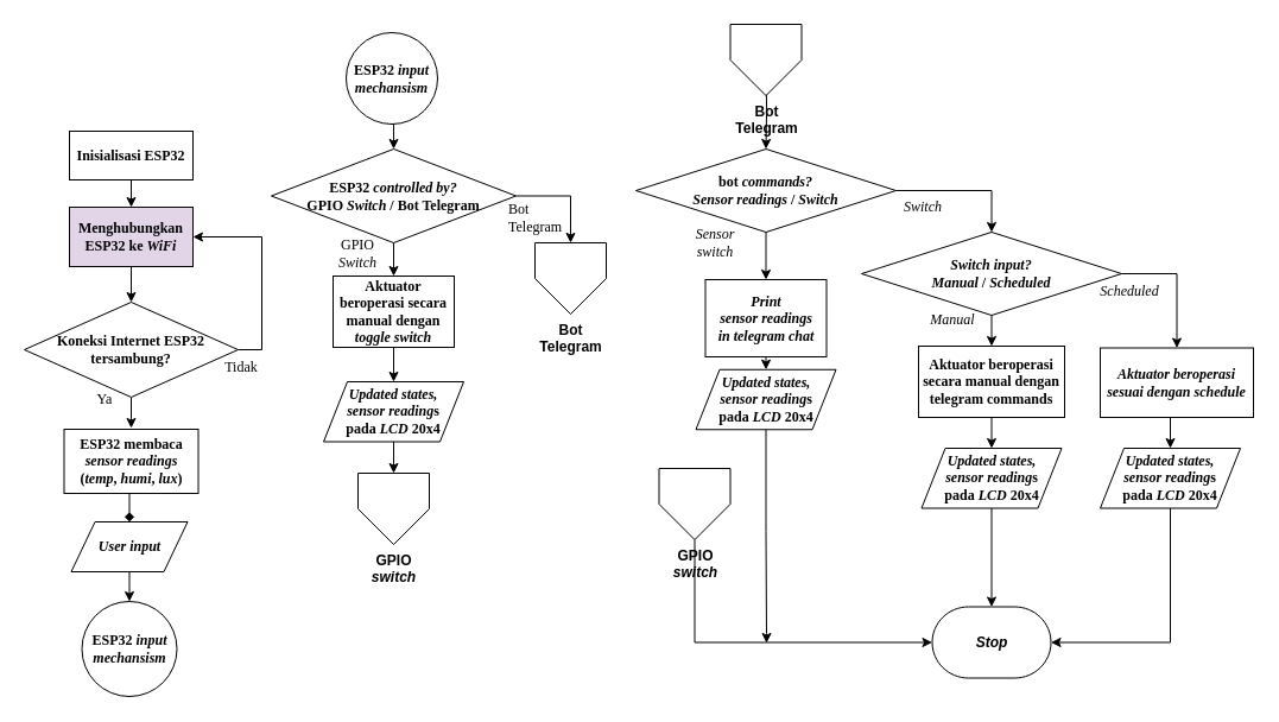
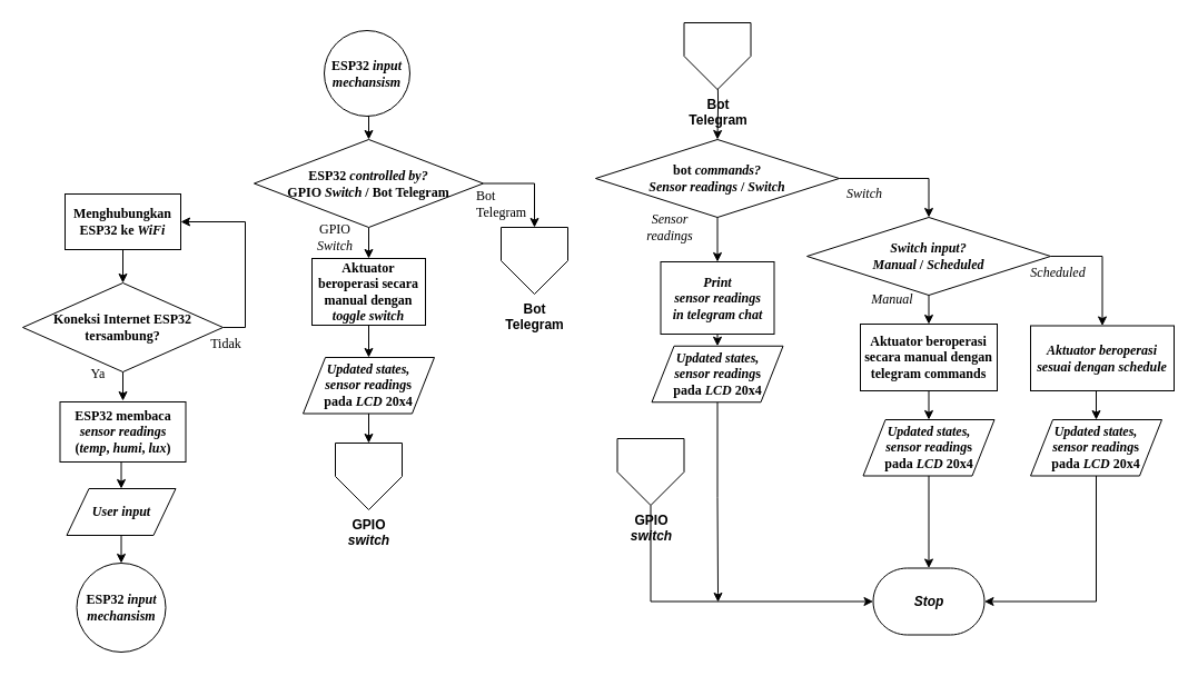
  <mxCell id="0" />
  <mxCell id="1" parent="0" />
- <mxCell id="2" style="edgeStyle=orthogonalEdgeStyle;rounded=0;orthogonalLoop=1;jettySize=auto;html=1;exitX=0.5;exitY=1;exitDx=0;exitDy=0;entryX=0.5;entryY=0;entryDx=0;entryDy=0;fontFamily=Times New Roman;" parent="1" source="3" target="5" edge="1"><mxGeometry relative="1" as="geometry" /></mxCell>
- <mxCell id="3" value="&lt;b&gt;&lt;font face=&quot;Times New Roman&quot;&gt;Inisialisasi ESP32&lt;/font&gt;&lt;/b&gt;" style="rounded=0;whiteSpace=wrap;html=1;" parent="1" vertex="1"><mxGeometry x="58" y="110" width="104" height="41" as="geometry" /></mxCell>
  <mxCell id="4" style="edgeStyle=orthogonalEdgeStyle;rounded=0;orthogonalLoop=1;jettySize=auto;html=1;exitX=0.5;exitY=1;exitDx=0;exitDy=0;entryX=0.5;entryY=0;entryDx=0;entryDy=0;entryPerimeter=0;fontFamily=Times New Roman;" parent="1" source="5" target="10" edge="1"><mxGeometry relative="1" as="geometry" /></mxCell>
- <mxCell id="5" value="&lt;b&gt;&lt;font face=&quot;Times New Roman&quot;&gt;Menghubungkan ESP32 ke &lt;i&gt;WiFi&lt;/i&gt;&lt;br&gt;&lt;/font&gt;&lt;/b&gt;" style="rounded=0;whiteSpace=wrap;html=1;fillColor=#e1d5e7;" parent="1" vertex="1"><mxGeometry x="58" y="174" width="104" height="50" as="geometry" /></mxCell>
- <mxCell id="6" style="edgeStyle=orthogonalEdgeStyle;rounded=0;orthogonalLoop=1;jettySize=auto;html=1;exitX=0.5;exitY=1;exitDx=0;exitDy=0;fontFamily=Times New Roman;entryX=0.5;entryY=0;entryDx=0;entryDy=0;endArrow=diamond;" parent="1" source="7" target="26" edge="1"><mxGeometry relative="1" as="geometry"><mxPoint x="113.5" y="466" as="targetPoint" /></mxGeometry></mxCell>
+ <mxCell id="5" value="&lt;b&gt;&lt;font face=&quot;Times New Roman&quot;&gt;Menghubungkan ESP32 ke &lt;i&gt;WiFi&lt;/i&gt;&lt;br&gt;&lt;/font&gt;&lt;/b&gt;" style="rounded=0;whiteSpace=wrap;html=1;" parent="1" vertex="1"><mxGeometry x="58" y="174" width="104" height="50" as="geometry" /></mxCell>
+ <mxCell id="6" style="edgeStyle=orthogonalEdgeStyle;rounded=0;orthogonalLoop=1;jettySize=auto;html=1;exitX=0.5;exitY=1;exitDx=0;exitDy=0;fontFamily=Times New Roman;entryX=0.5;entryY=0;entryDx=0;entryDy=0;" parent="1" source="7" target="26" edge="1"><mxGeometry relative="1" as="geometry"><mxPoint x="113.5" y="466" as="targetPoint" /></mxGeometry></mxCell>
  <mxCell id="7" value="&lt;font face=&quot;Times New Roman&quot;&gt;&lt;b&gt;ESP32 membaca&lt;br&gt;&lt;i&gt;sensor readings&lt;br&gt;&lt;/i&gt;(&lt;i&gt;temp&lt;/i&gt;, &lt;i&gt;humi&lt;/i&gt;, &lt;i&gt;lux&lt;/i&gt;)&lt;br&gt;&lt;/b&gt;&lt;/font&gt;" style="rounded=0;whiteSpace=wrap;html=1;" parent="1" vertex="1"><mxGeometry x="53.5" y="361" width="113" height="54" as="geometry" /></mxCell>
  <mxCell id="8" style="edgeStyle=orthogonalEdgeStyle;rounded=0;orthogonalLoop=1;jettySize=auto;html=1;exitX=1;exitY=0.5;exitDx=0;exitDy=0;exitPerimeter=0;entryX=1;entryY=0.5;entryDx=0;entryDy=0;fontFamily=Times New Roman;" parent="1" source="10" target="5" edge="1"><mxGeometry relative="1" as="geometry" /></mxCell>
  <mxCell id="9" style="edgeStyle=orthogonalEdgeStyle;rounded=0;orthogonalLoop=1;jettySize=auto;html=1;exitX=0.5;exitY=1;exitDx=0;exitDy=0;exitPerimeter=0;fontFamily=Times New Roman;entryX=0.5;entryY=0;entryDx=0;entryDy=0;" parent="1" source="10" edge="1"><mxGeometry relative="1" as="geometry"><mxPoint x="110" y="360" as="targetPoint" /></mxGeometry></mxCell>
  <mxCell id="10" value="&lt;b&gt;&lt;font face=&quot;Times New Roman&quot;&gt;Koneksi Internet ESP32 tersambung?&lt;/font&gt;&lt;/b&gt;" style="strokeWidth=1;html=1;shape=mxgraph.flowchart.decision;whiteSpace=wrap;" parent="1" vertex="1"><mxGeometry x="20" y="254" width="180" height="80" as="geometry" /></mxCell>
  <mxCell id="11" style="edgeStyle=orthogonalEdgeStyle;rounded=0;orthogonalLoop=1;jettySize=auto;html=1;exitX=0.5;exitY=1;exitDx=0;exitDy=0;exitPerimeter=0;entryX=0.5;entryY=0;entryDx=0;entryDy=0;fontFamily=Times New Roman;" parent="1" source="13" target="18" edge="1"><mxGeometry relative="1" as="geometry" /></mxCell>
  <mxCell id="12" style="edgeStyle=orthogonalEdgeStyle;rounded=0;orthogonalLoop=1;jettySize=auto;html=1;exitX=1;exitY=0.5;exitDx=0;exitDy=0;exitPerimeter=0;fontFamily=Times New Roman;entryX=0.5;entryY=0;entryDx=0;entryDy=0;" parent="1" source="13" target="50" edge="1"><mxGeometry relative="1" as="geometry"><mxPoint x="477.5" y="204" as="targetPoint" /></mxGeometry></mxCell>
  <mxCell id="13" value="&lt;div&gt;&lt;b&gt;&lt;font face=&quot;Times New Roman&quot;&gt;ESP32&lt;/font&gt;&lt;/b&gt;&lt;b&gt;&lt;font face=&quot;Times New Roman&quot;&gt; &lt;/font&gt;&lt;/b&gt;&lt;i&gt;&lt;b&gt;&lt;font face=&quot;Times New Roman&quot;&gt;controlled &lt;/font&gt;&lt;/b&gt;&lt;b&gt;&lt;font face=&quot;Times New Roman&quot;&gt;by?&lt;/font&gt;&lt;/b&gt;&lt;/i&gt;&lt;/div&gt;&lt;div&gt;&lt;b&gt;&lt;font face=&quot;Times New Roman&quot;&gt;GPIO &lt;i&gt;Switch&lt;/i&gt; / Bot Telegram&lt;br&gt;&lt;/font&gt;&lt;/b&gt;&lt;/div&gt;" style="strokeWidth=1;html=1;shape=mxgraph.flowchart.decision;whiteSpace=wrap;" parent="1" vertex="1"><mxGeometry x="228" y="125" width="206" height="79" as="geometry" /></mxCell>
  <mxCell id="14" style="edgeStyle=orthogonalEdgeStyle;rounded=0;orthogonalLoop=1;jettySize=auto;html=1;entryX=0.5;entryY=0;entryDx=0;entryDy=0;" parent="1" source="15" target="54" edge="1"><mxGeometry relative="1" as="geometry" /></mxCell>
  <mxCell id="15" value="&lt;div&gt;&lt;b&gt;&lt;font face=&quot;Times New Roman&quot;&gt;bot &lt;/font&gt;&lt;/b&gt;&lt;i&gt;&lt;b&gt;&lt;font face=&quot;Times New Roman&quot;&gt;commands?&lt;/font&gt;&lt;/b&gt;&lt;/i&gt;&lt;/div&gt;&lt;div&gt;&lt;b&gt;&lt;font face=&quot;Times New Roman&quot;&gt;&lt;i&gt;Sensor readings&lt;/i&gt; / &lt;i&gt;Switch&lt;/i&gt; &lt;br&gt;&lt;/font&gt;&lt;/b&gt;&lt;/div&gt;" style="strokeWidth=1;html=1;shape=mxgraph.flowchart.decision;whiteSpace=wrap;" parent="1" vertex="1"><mxGeometry x="535" y="125" width="219" height="70" as="geometry" /></mxCell>
  <mxCell id="16" value="&lt;i&gt;&lt;b&gt;Stop&lt;/b&gt;&lt;/i&gt;" style="strokeWidth=1;html=1;shape=mxgraph.flowchart.terminator;whiteSpace=wrap;" parent="1" vertex="1"><mxGeometry x="784.5" y="510.5" width="100" height="60" as="geometry" /></mxCell>
  <mxCell id="17" style="edgeStyle=orthogonalEdgeStyle;rounded=0;orthogonalLoop=1;jettySize=auto;html=1;exitX=0.5;exitY=1;exitDx=0;exitDy=0;entryX=0.5;entryY=0;entryDx=0;entryDy=0;fontFamily=Times New Roman;" parent="1" source="18" target="20" edge="1"><mxGeometry relative="1" as="geometry" /></mxCell>
  <mxCell id="18" value="&lt;font face=&quot;Times New Roman&quot;&gt;&lt;b&gt;Aktuator beroperasi secara manual dengan &lt;i&gt;toggle switch&lt;br&gt;&lt;/i&gt;&lt;/b&gt;&lt;/font&gt;" style="rounded=0;whiteSpace=wrap;html=1;" parent="1" vertex="1"><mxGeometry x="280" y="232" width="102" height="60" as="geometry" /></mxCell>
  <mxCell id="19" style="edgeStyle=orthogonalEdgeStyle;rounded=0;orthogonalLoop=1;jettySize=auto;html=1;exitX=0.5;exitY=1;exitDx=0;exitDy=0;entryX=0.5;entryY=0;entryDx=0;entryDy=0;fontFamily=Times New Roman;" parent="1" source="20" target="52" edge="1"><mxGeometry relative="1" as="geometry"><mxPoint x="331" y="405.5" as="targetPoint" /></mxGeometry></mxCell>
  <mxCell id="20" value="&lt;div&gt;&lt;b&gt;&lt;font face=&quot;Times New Roman&quot;&gt;&lt;i&gt;Updated states, &lt;br&gt;sensor reading&lt;/i&gt;s&lt;br&gt; pada &lt;i&gt;LCD&lt;/i&gt; 20x4&lt;br&gt;&lt;/font&gt;&lt;/b&gt;&lt;/div&gt;&lt;b&gt;&lt;font face=&quot;Times New Roman&quot;&gt;&lt;/font&gt;&lt;/b&gt;" style="shape=parallelogram;perimeter=parallelogramPerimeter;whiteSpace=wrap;html=1;fixedSize=1;shadow=0;rounded=0;sketch=0;gradientColor=none;strokeWidth=1;" parent="1" vertex="1"><mxGeometry x="272" y="321" width="118" height="50.5" as="geometry" /></mxCell>
  <mxCell id="21" style="edgeStyle=orthogonalEdgeStyle;rounded=0;orthogonalLoop=1;jettySize=auto;html=1;exitX=0.5;exitY=1;exitDx=0;exitDy=0;fontFamily=Times New Roman;entryX=0;entryY=0.5;entryDx=0;entryDy=0;entryPerimeter=0;" parent="1" source="53" target="16" edge="1"><mxGeometry relative="1" as="geometry"><mxPoint x="573.5" y="480.5" as="sourcePoint" /></mxGeometry></mxCell>
  <mxCell id="22" value="Ya" style="text;html=1;strokeColor=none;fillColor=none;align=center;verticalAlign=middle;whiteSpace=wrap;rounded=0;shadow=0;sketch=0;strokeWidth=1;fontFamily=Times New Roman;" parent="1" vertex="1"><mxGeometry x="58" y="321" width="60" height="30" as="geometry" /></mxCell>
  <mxCell id="23" value="GPIO &lt;i&gt;Switch&lt;/i&gt;" style="text;html=1;strokeColor=none;fillColor=none;align=center;verticalAlign=middle;whiteSpace=wrap;rounded=0;shadow=0;sketch=0;strokeWidth=1;fontFamily=Times New Roman;" parent="1" vertex="1"><mxGeometry x="271" y="197.5" width="60" height="30" as="geometry" /></mxCell>
  <mxCell id="24" value="&lt;div align=&quot;left&quot;&gt;Bot Telegram&lt;br&gt;&lt;/div&gt;" style="text;html=1;strokeColor=none;fillColor=none;align=center;verticalAlign=middle;whiteSpace=wrap;rounded=0;shadow=0;sketch=0;strokeWidth=1;fontFamily=Times New Roman;" parent="1" vertex="1"><mxGeometry x="427" y="167.5" width="60" height="30" as="geometry" /></mxCell>
  <mxCell id="25" value="Tidak" style="text;html=1;strokeColor=none;fillColor=none;align=center;verticalAlign=middle;whiteSpace=wrap;rounded=0;shadow=0;sketch=0;strokeWidth=1;fontFamily=Times New Roman;" parent="1" vertex="1"><mxGeometry x="173" y="294" width="60" height="30" as="geometry" /></mxCell>
  <mxCell id="26" value="&lt;i&gt;&lt;font face=&quot;Times New Roman&quot;&gt;&lt;b&gt;User input&lt;br&gt;&lt;/b&gt;&lt;/font&gt;&lt;/i&gt;" style="shape=parallelogram;perimeter=parallelogramPerimeter;whiteSpace=wrap;html=1;fixedSize=1;shadow=0;rounded=0;sketch=0;gradientColor=none;strokeWidth=1;" parent="1" vertex="1"><mxGeometry x="59.5" y="439" width="98" height="42" as="geometry" /></mxCell>
  <mxCell id="27" style="edgeStyle=orthogonalEdgeStyle;rounded=0;orthogonalLoop=1;jettySize=auto;html=1;exitX=0.5;exitY=1;exitDx=0;exitDy=0;fontFamily=Times New Roman;entryX=0.5;entryY=0;entryDx=0;entryDy=0;" parent="1" source="26" target="28" edge="1"><mxGeometry relative="1" as="geometry"><mxPoint x="107.5" y="515" as="sourcePoint" /><mxPoint x="109" y="553" as="targetPoint" /></mxGeometry></mxCell>
  <mxCell id="28" value="&lt;b&gt;&lt;font face=&quot;Times New Roman&quot;&gt;ESP32 &lt;i&gt;input mechansism&lt;br&gt;&lt;/i&gt;&lt;/font&gt;&lt;/b&gt;" style="ellipse;whiteSpace=wrap;html=1;aspect=fixed;" parent="1" vertex="1"><mxGeometry x="68.5" y="506" width="80" height="80" as="geometry" /></mxCell>
  <mxCell id="29" value="&lt;b&gt;&lt;font face=&quot;Times New Roman&quot;&gt;ESP32 &lt;i&gt;input mechansism&lt;br&gt;&lt;/i&gt;&lt;/font&gt;&lt;/b&gt;" style="ellipse;whiteSpace=wrap;html=1;aspect=fixed;" parent="1" vertex="1"><mxGeometry x="291" y="27" width="77" height="77" as="geometry" /></mxCell>
  <mxCell id="30" style="edgeStyle=orthogonalEdgeStyle;rounded=0;orthogonalLoop=1;jettySize=auto;html=1;exitX=0.5;exitY=1;exitDx=0;exitDy=0;entryX=0.5;entryY=0;entryDx=0;entryDy=0;fontFamily=Times New Roman;entryPerimeter=0;" parent="1" source="29" target="13" edge="1"><mxGeometry relative="1" as="geometry"><mxPoint x="341" y="63.5" as="sourcePoint" /><mxPoint x="341" y="117.5" as="targetPoint" /></mxGeometry></mxCell>
  <mxCell id="31" style="edgeStyle=orthogonalEdgeStyle;rounded=0;orthogonalLoop=1;jettySize=auto;html=1;exitX=0.502;exitY=1.055;exitDx=0;exitDy=0;entryX=0.5;entryY=0;entryDx=0;entryDy=0;fontFamily=Times New Roman;entryPerimeter=0;exitPerimeter=0;" parent="1" target="15" edge="1"><mxGeometry relative="1" as="geometry"><mxPoint x="644.62" y="59.3" as="sourcePoint" /><mxPoint x="654.5" y="201.5" as="targetPoint" /></mxGeometry></mxCell>
- <mxCell id="32" value="&lt;font face=&quot;Times New Roman&quot;&gt;&lt;i&gt;Sensor switch&lt;/i&gt;&lt;/font&gt;" style="text;html=1;strokeColor=none;fillColor=none;align=center;verticalAlign=middle;whiteSpace=wrap;rounded=0;shadow=0;sketch=0;strokeWidth=1;fontFamily=Times New Roman;" parent="1" vertex="1"><mxGeometry x="572" y="189" width="60" height="30" as="geometry" /></mxCell>
+ <mxCell id="32" value="&lt;font face=&quot;Times New Roman&quot;&gt;&lt;i&gt;Sensor readings&lt;/i&gt;&lt;/font&gt;" style="text;html=1;strokeColor=none;fillColor=none;align=center;verticalAlign=middle;whiteSpace=wrap;rounded=0;shadow=0;sketch=0;strokeWidth=1;fontFamily=Times New Roman;" parent="1" vertex="1"><mxGeometry x="572" y="189" width="60" height="30" as="geometry" /></mxCell>
  <mxCell id="33" value="&lt;div&gt;&lt;i&gt;&lt;b&gt;&lt;font face=&quot;Times New Roman&quot;&gt;Switch input?&lt;/font&gt;&lt;/b&gt;&lt;/i&gt;&lt;/div&gt;&lt;div&gt;&lt;b&gt;&lt;font face=&quot;Times New Roman&quot;&gt;&lt;i&gt;Manual&lt;/i&gt; / &lt;i&gt;Scheduled&lt;/i&gt; &lt;br&gt;&lt;/font&gt;&lt;/b&gt;&lt;/div&gt;" style="strokeWidth=1;html=1;shape=mxgraph.flowchart.decision;whiteSpace=wrap;" parent="1" vertex="1"><mxGeometry x="725" y="195" width="219" height="70" as="geometry" /></mxCell>
  <mxCell id="34" style="edgeStyle=orthogonalEdgeStyle;rounded=0;orthogonalLoop=1;jettySize=auto;html=1;exitX=1;exitY=0.5;exitDx=0;exitDy=0;exitPerimeter=0;" parent="1" source="15" target="33" edge="1"><mxGeometry relative="1" as="geometry"><mxPoint x="654.5" y="205" as="sourcePoint" /><mxPoint x="654.5" y="247" as="targetPoint" /></mxGeometry></mxCell>
  <mxCell id="35" value="&lt;i&gt;Switch&lt;/i&gt;" style="text;html=1;strokeColor=none;fillColor=none;align=center;verticalAlign=middle;whiteSpace=wrap;rounded=0;shadow=0;sketch=0;strokeWidth=1;fontFamily=Times New Roman;" parent="1" vertex="1"><mxGeometry x="747" y="159" width="60" height="30" as="geometry" /></mxCell>
  <mxCell id="36" style="edgeStyle=orthogonalEdgeStyle;rounded=0;orthogonalLoop=1;jettySize=auto;html=1;" parent="1" source="37" edge="1"><mxGeometry relative="1" as="geometry"><mxPoint x="645" y="541" as="targetPoint" /><Array as="points"><mxPoint x="645" y="447" /><mxPoint x="645" y="447" /><mxPoint x="645" y="533" /></Array></mxGeometry></mxCell>
  <mxCell id="37" value="&lt;div&gt;&lt;b&gt;&lt;font face=&quot;Times New Roman&quot;&gt;&lt;i&gt;Updated states, &lt;br&gt;sensor reading&lt;/i&gt;s&lt;br&gt; pada &lt;i&gt;LCD&lt;/i&gt; 20x4&lt;br&gt;&lt;/font&gt;&lt;/b&gt;&lt;/div&gt;&lt;b&gt;&lt;font face=&quot;Times New Roman&quot;&gt;&lt;/font&gt;&lt;/b&gt;" style="shape=parallelogram;perimeter=parallelogramPerimeter;whiteSpace=wrap;html=1;fixedSize=1;shadow=0;rounded=0;sketch=0;gradientColor=none;strokeWidth=1;" parent="1" vertex="1"><mxGeometry x="585.5" y="310.75" width="118" height="50.5" as="geometry" /></mxCell>
  <mxCell id="38" style="edgeStyle=orthogonalEdgeStyle;rounded=0;orthogonalLoop=1;jettySize=auto;html=1;entryX=0.5;entryY=0;entryDx=0;entryDy=0;fontFamily=Times New Roman;exitX=0.5;exitY=1;exitDx=0;exitDy=0;" parent="1" source="54" target="37" edge="1"><mxGeometry relative="1" as="geometry"><mxPoint x="564.5" y="340" as="sourcePoint" /><mxPoint x="404.5" y="390" as="targetPoint" /></mxGeometry></mxCell>
  <mxCell id="39" style="edgeStyle=orthogonalEdgeStyle;rounded=0;orthogonalLoop=1;jettySize=auto;html=1;entryX=0.5;entryY=0;entryDx=0;entryDy=0;fontFamily=Times New Roman;exitX=0.5;exitY=1;exitDx=0;exitDy=0;exitPerimeter=0;" parent="1" source="33" target="55" edge="1"><mxGeometry relative="1" as="geometry"><mxPoint x="654.5" y="293" as="sourcePoint" /><mxPoint x="654.5" y="320.75" as="targetPoint" /></mxGeometry></mxCell>
  <mxCell id="40" value="&lt;font face=&quot;Times New Roman&quot;&gt;&lt;b&gt;&lt;i&gt;Aktuator beroperasi sesuai dengan schedule&lt;/i&gt;&lt;br&gt;&lt;/b&gt;&lt;/font&gt;" style="rounded=0;whiteSpace=wrap;html=1;" parent="1" vertex="1"><mxGeometry x="926" y="292.5" width="129" height="58.5" as="geometry" /></mxCell>
  <mxCell id="41" value="&lt;font face=&quot;Times New Roman&quot;&gt;&lt;i&gt;Manual&lt;/i&gt; &lt;/font&gt;" style="text;html=1;strokeColor=none;fillColor=none;align=center;verticalAlign=middle;whiteSpace=wrap;rounded=0;shadow=0;sketch=0;strokeWidth=1;fontFamily=Times New Roman;" parent="1" vertex="1"><mxGeometry x="771.5" y="254" width="60" height="30" as="geometry" /></mxCell>
  <mxCell id="42" value="&lt;font face=&quot;Times New Roman&quot;&gt;&lt;i&gt;Scheduled&lt;/i&gt; &lt;/font&gt;" style="text;html=1;strokeColor=none;fillColor=none;align=center;verticalAlign=middle;whiteSpace=wrap;rounded=0;shadow=0;sketch=0;strokeWidth=1;fontFamily=Times New Roman;" parent="1" vertex="1"><mxGeometry x="921" y="230" width="60" height="30" as="geometry" /></mxCell>
  <mxCell id="43" style="edgeStyle=orthogonalEdgeStyle;rounded=0;orthogonalLoop=1;jettySize=auto;html=1;exitX=1;exitY=0.5;exitDx=0;exitDy=0;exitPerimeter=0;entryX=0.5;entryY=0;entryDx=0;entryDy=0;" parent="1" source="33" target="40" edge="1"><mxGeometry relative="1" as="geometry"><mxPoint x="965" y="224" as="sourcePoint" /><mxPoint x="1045.48" y="259" as="targetPoint" /></mxGeometry></mxCell>
  <mxCell id="44" style="edgeStyle=orthogonalEdgeStyle;rounded=0;orthogonalLoop=1;jettySize=auto;html=1;exitX=0.5;exitY=1;exitDx=0;exitDy=0;entryX=0.5;entryY=0;entryDx=0;entryDy=0;fontFamily=Times New Roman;" parent="1" source="55" target="46" edge="1"><mxGeometry relative="1" as="geometry"><mxPoint x="820" y="354.5" as="sourcePoint" /></mxGeometry></mxCell>
  <mxCell id="45" style="edgeStyle=orthogonalEdgeStyle;rounded=0;orthogonalLoop=1;jettySize=auto;html=1;exitX=0.5;exitY=1;exitDx=0;exitDy=0;entryX=0.5;entryY=0;entryDx=0;entryDy=0;fontFamily=Times New Roman;entryPerimeter=0;" parent="1" source="46" target="16" edge="1"><mxGeometry relative="1" as="geometry"><mxPoint x="804" y="462.5" as="targetPoint" /></mxGeometry></mxCell>
  <mxCell id="46" value="&lt;div&gt;&lt;b&gt;&lt;font face=&quot;Times New Roman&quot;&gt;&lt;i&gt;Updated states, &lt;br&gt;sensor reading&lt;/i&gt;s&lt;br&gt; pada &lt;i&gt;LCD&lt;/i&gt; 20x4&lt;br&gt;&lt;/font&gt;&lt;/b&gt;&lt;/div&gt;&lt;b&gt;&lt;font face=&quot;Times New Roman&quot;&gt;&lt;/font&gt;&lt;/b&gt;" style="shape=parallelogram;perimeter=parallelogramPerimeter;whiteSpace=wrap;html=1;fixedSize=1;shadow=0;rounded=0;sketch=0;gradientColor=none;strokeWidth=1;" parent="1" vertex="1"><mxGeometry x="775.5" y="377" width="118" height="50.5" as="geometry" /></mxCell>
  <mxCell id="47" style="edgeStyle=orthogonalEdgeStyle;rounded=0;orthogonalLoop=1;jettySize=auto;html=1;exitX=0.5;exitY=1;exitDx=0;exitDy=0;entryX=0.5;entryY=0;entryDx=0;entryDy=0;fontFamily=Times New Roman;" parent="1" source="40" target="49" edge="1"><mxGeometry relative="1" as="geometry"><mxPoint x="990.5" y="380" as="sourcePoint" /></mxGeometry></mxCell>
  <mxCell id="48" style="edgeStyle=orthogonalEdgeStyle;rounded=0;orthogonalLoop=1;jettySize=auto;html=1;exitX=0.5;exitY=1;exitDx=0;exitDy=0;entryX=1;entryY=0.5;entryDx=0;entryDy=0;fontFamily=Times New Roman;entryPerimeter=0;" parent="1" source="49" target="16" edge="1"><mxGeometry relative="1" as="geometry"><mxPoint x="985" y="403" as="sourcePoint" /><mxPoint x="954.5" y="492.12" as="targetPoint" /></mxGeometry></mxCell>
  <mxCell id="49" value="&lt;div&gt;&lt;b&gt;&lt;font face=&quot;Times New Roman&quot;&gt;&lt;i&gt;Updated states, &lt;br&gt;sensor reading&lt;/i&gt;s&lt;br&gt; pada &lt;i&gt;LCD&lt;/i&gt; 20x4&lt;br&gt;&lt;/font&gt;&lt;/b&gt;&lt;/div&gt;&lt;b&gt;&lt;font face=&quot;Times New Roman&quot;&gt;&lt;/font&gt;&lt;/b&gt;" style="shape=parallelogram;perimeter=parallelogramPerimeter;whiteSpace=wrap;html=1;fixedSize=1;shadow=0;rounded=0;sketch=0;gradientColor=none;strokeWidth=1;" parent="1" vertex="1"><mxGeometry x="926" y="377" width="118" height="50.5" as="geometry" /></mxCell>
  <mxCell id="50" value="&lt;b&gt;Bot&lt;br&gt;Telegram&lt;br&gt;&lt;/b&gt;" style="verticalLabelPosition=bottom;verticalAlign=top;html=1;shape=offPageConnector;rounded=0;size=0.5;" parent="1" vertex="1"><mxGeometry x="450" y="204" width="60" height="60" as="geometry" /></mxCell>
  <mxCell id="51" value="&lt;b&gt;Bot&lt;br&gt;Telegram&lt;br&gt;&lt;/b&gt;" style="verticalLabelPosition=bottom;verticalAlign=top;html=1;shape=offPageConnector;rounded=0;size=0.5;" parent="1" vertex="1"><mxGeometry x="614.5" y="20" width="60" height="60" as="geometry" /></mxCell>
  <mxCell id="52" value="&lt;b&gt;GPIO &lt;i&gt;&lt;br&gt;switch&lt;/i&gt;&lt;br&gt;&lt;/b&gt;" style="verticalLabelPosition=bottom;verticalAlign=top;html=1;shape=offPageConnector;rounded=0;size=0.5;" parent="1" vertex="1"><mxGeometry x="301" y="398" width="60" height="60" as="geometry" /></mxCell>
  <mxCell id="53" value="&lt;b&gt;GPIO &lt;i&gt;&lt;br&gt;switch&lt;/i&gt;&lt;br&gt;&lt;/b&gt;" style="verticalLabelPosition=bottom;verticalAlign=top;html=1;shape=offPageConnector;rounded=0;size=0.5;" parent="1" vertex="1"><mxGeometry x="554.5" y="394" width="60" height="60" as="geometry" /></mxCell>
  <mxCell id="54" value="&lt;font style=&quot;font-size: 12px;&quot; face=&quot;Times New Roman&quot;&gt;&lt;i&gt;&lt;b&gt;Print&lt;br&gt;sensor readings &lt;br&gt;in telegram chat&lt;br&gt;&lt;/b&gt;&lt;/i&gt;&lt;/font&gt;" style="rounded=0;whiteSpace=wrap;html=1;" vertex="1" parent="1"><mxGeometry x="593.5" y="235" width="102" height="65" as="geometry" /></mxCell>
  <mxCell id="55" value="&lt;font face=&quot;Times New Roman&quot;&gt;&lt;b&gt;Aktuator beroperasi secara manual dengan telegram commands&lt;br&gt;&lt;/b&gt;&lt;/font&gt;" style="rounded=0;whiteSpace=wrap;html=1;" vertex="1" parent="1"><mxGeometry x="773" y="291" width="123" height="60" as="geometry" /></mxCell>
